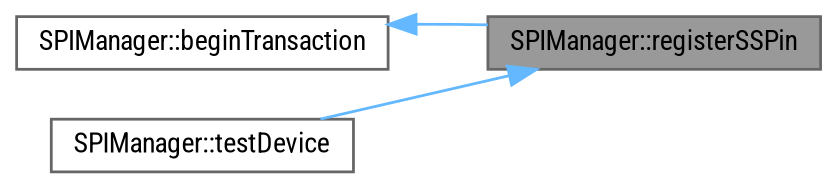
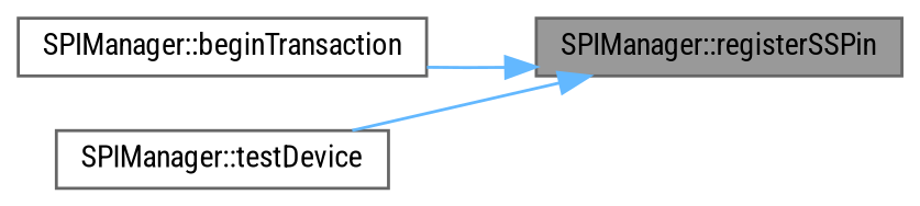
  digraph {
    fontname="Roboto Condensed"
    rankdir=RL
    node [color=grey40 fillcolor=white fontname="Roboto Condensed" fontsize=10 shape=box style=filled]
    edge [color=steelblue1 dir=back fontname="Roboto Condensed" fontsize=10 labelfontname=Helvetica labelfontsize=10 style=solid]
    n1 [color=gray40 fillcolor=grey60 fontcolor=black height=0.2 label="SPIManager::registerSSPin" width=0.4]
    n2 [height=0.2 label="SPIManager::beginTransaction" width=0.4]
    n3 [height=0.2 label="SPIManager::testDevice" width=0.4]
-   n2 -> n1
+   n1 -> n2
    n1 -> n3
  }
